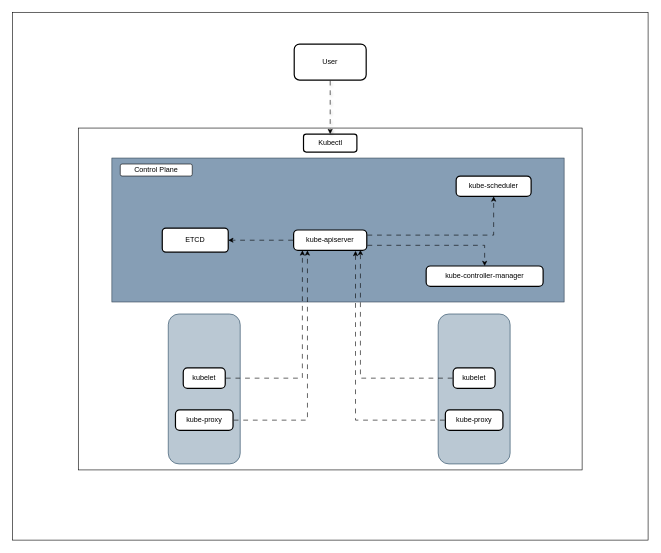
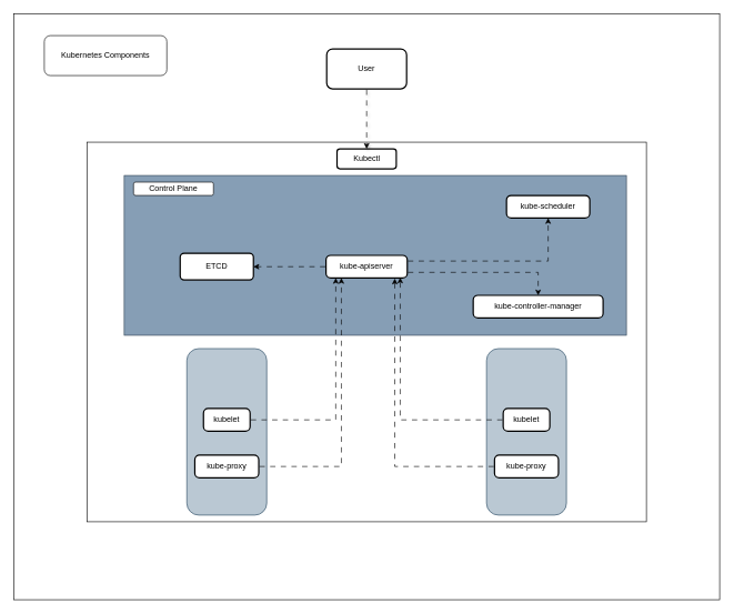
  <mxCell id="0" />
  <mxCell id="1" parent="0" />
  <mxCell id="2" value="" style="rounded=0;whiteSpace=wrap;html=1;" vertex="1" parent="1"><mxGeometry x="20" y="20" width="1060" height="880" as="geometry" /></mxCell>
  <mxCell id="3" value="" style="rounded=0;whiteSpace=wrap;html=1;" vertex="1" parent="1"><mxGeometry x="130" y="213" width="840" height="570" as="geometry" /></mxCell>
  <mxCell id="4" value="" style="rounded=0;whiteSpace=wrap;html=1;align=left;fillColor=#869EB5;fontColor=#ffffff;strokeColor=#314354;" vertex="1" parent="1"><mxGeometry x="186" y="263" width="754" height="240" as="geometry" /></mxCell>
  <mxCell id="5" style="edgeStyle=orthogonalEdgeStyle;rounded=0;orthogonalLoop=1;jettySize=auto;html=1;exitX=0;exitY=0.5;exitDx=0;exitDy=0;flowAnimation=1;" edge="1" parent="1" source="8" target="11"><mxGeometry relative="1" as="geometry" /></mxCell>
  <mxCell id="6" style="edgeStyle=orthogonalEdgeStyle;rounded=0;orthogonalLoop=1;jettySize=auto;html=1;entryX=0.5;entryY=0;entryDx=0;entryDy=0;exitX=1;exitY=0.75;exitDx=0;exitDy=0;flowAnimation=1;" edge="1" parent="1" source="8" target="10"><mxGeometry relative="1" as="geometry"><mxPoint x="620" y="383" as="sourcePoint" /></mxGeometry></mxCell>
  <mxCell id="7" style="edgeStyle=orthogonalEdgeStyle;rounded=0;orthogonalLoop=1;jettySize=auto;html=1;exitX=1;exitY=0.25;exitDx=0;exitDy=0;entryX=0.5;entryY=1;entryDx=0;entryDy=0;flowAnimation=1;" edge="1" parent="1" source="8" target="9"><mxGeometry relative="1" as="geometry" /></mxCell>
  <mxCell id="8" value="kube-apiserver" style="rounded=1;absoluteArcSize=1;arcSize=14;whiteSpace=wrap;strokeWidth=2;" parent="1" vertex="1"><mxGeometry x="489" y="383" width="122" height="34" as="geometry" /></mxCell>
  <mxCell id="9" value="kube-scheduler" style="rounded=1;absoluteArcSize=1;arcSize=14;whiteSpace=wrap;strokeWidth=2;" parent="1" vertex="1"><mxGeometry x="760" y="293" width="125" height="34" as="geometry" /></mxCell>
  <mxCell id="10" value="kube-controller-manager" style="rounded=1;absoluteArcSize=1;arcSize=14;whiteSpace=wrap;strokeWidth=2;" parent="1" vertex="1"><mxGeometry x="710" y="443" width="195" height="34" as="geometry" /></mxCell>
  <mxCell id="11" value="ETCD" style="rounded=1;whiteSpace=wrap;html=1;glass=0;strokeWidth=2;" vertex="1" parent="1"><mxGeometry x="270" y="380" width="110" height="40" as="geometry" /></mxCell>
  <mxCell id="12" value="Kubectl" style="rounded=1;whiteSpace=wrap;html=1;strokeWidth=2;" vertex="1" parent="1"><mxGeometry x="505.5" y="223" width="89" height="30" as="geometry" /></mxCell>
  <mxCell id="13" value="Control Plane" style="rounded=1;whiteSpace=wrap;html=1;" vertex="1" parent="1"><mxGeometry x="200" y="273" width="120" height="20" as="geometry" /></mxCell>
  <mxCell id="14" value="" style="rounded=1;whiteSpace=wrap;html=1;fillColor=#bac8d3;strokeColor=#23445d;" vertex="1" parent="1"><mxGeometry x="280" y="523" width="120" height="250" as="geometry" /></mxCell>
  <mxCell id="15" value="kubelet" style="rounded=1;absoluteArcSize=1;arcSize=14;whiteSpace=wrap;strokeWidth=2;" parent="1" vertex="1"><mxGeometry x="305" y="613" width="70" height="34" as="geometry" /></mxCell>
  <mxCell id="16" value="kube-proxy" style="rounded=1;absoluteArcSize=1;arcSize=14;whiteSpace=wrap;strokeWidth=2;" parent="1" vertex="1"><mxGeometry x="292" y="683" width="96" height="34" as="geometry" /></mxCell>
  <mxCell id="17" value="" style="rounded=1;whiteSpace=wrap;html=1;fillColor=#bac8d3;strokeColor=#23445d;" vertex="1" parent="1"><mxGeometry x="730" y="523" width="120" height="250" as="geometry" /></mxCell>
  <mxCell id="18" value="kubelet" style="rounded=1;absoluteArcSize=1;arcSize=14;whiteSpace=wrap;strokeWidth=2;" vertex="1" parent="1"><mxGeometry x="755" y="613" width="70" height="34" as="geometry" /></mxCell>
  <mxCell id="19" value="kube-proxy" style="rounded=1;absoluteArcSize=1;arcSize=14;whiteSpace=wrap;strokeWidth=2;" vertex="1" parent="1"><mxGeometry x="742" y="683" width="96" height="34" as="geometry" /></mxCell>
  <mxCell id="20" style="edgeStyle=orthogonalEdgeStyle;rounded=0;orthogonalLoop=1;jettySize=auto;html=1;exitX=1;exitY=0.5;exitDx=0;exitDy=0;entryX=0.12;entryY=1;entryDx=0;entryDy=0;entryPerimeter=0;flowAnimation=1;" edge="1" parent="1" source="15" target="8"><mxGeometry relative="1" as="geometry" /></mxCell>
  <mxCell id="21" style="edgeStyle=orthogonalEdgeStyle;rounded=0;orthogonalLoop=1;jettySize=auto;html=1;exitX=1;exitY=0.5;exitDx=0;exitDy=0;entryX=0.189;entryY=1;entryDx=0;entryDy=0;entryPerimeter=0;flowAnimation=1;" edge="1" parent="1" source="16" target="8"><mxGeometry relative="1" as="geometry" /></mxCell>
  <mxCell id="22" style="edgeStyle=orthogonalEdgeStyle;rounded=0;orthogonalLoop=1;jettySize=auto;html=1;exitX=0;exitY=0.5;exitDx=0;exitDy=0;entryX=0.913;entryY=0.979;entryDx=0;entryDy=0;entryPerimeter=0;flowAnimation=1;" edge="1" parent="1" source="18" target="8"><mxGeometry relative="1" as="geometry"><mxPoint x="600" y="453" as="targetPoint" /></mxGeometry></mxCell>
  <mxCell id="23" style="rounded=0;orthogonalLoop=1;jettySize=auto;html=1;exitX=0;exitY=0.5;exitDx=0;exitDy=0;entryX=0.846;entryY=1.024;entryDx=0;entryDy=0;entryPerimeter=0;flowAnimation=1;elbow=vertical;edgeStyle=orthogonalEdgeStyle;strokeColor=default;" edge="1" parent="1" source="19" target="8"><mxGeometry relative="1" as="geometry" /></mxCell>
  <mxCell id="24" style="edgeStyle=orthogonalEdgeStyle;rounded=0;orthogonalLoop=1;jettySize=auto;html=1;exitX=0.5;exitY=1;exitDx=0;exitDy=0;entryX=0.5;entryY=0;entryDx=0;entryDy=0;noJump=0;enumerate=0;backgroundOutline=0;flowAnimation=1;shadow=1;" edge="1" parent="1" source="25" target="12"><mxGeometry relative="1" as="geometry" /></mxCell>
  <mxCell id="25" value="User" style="rounded=1;whiteSpace=wrap;html=1;strokeWidth=2;" vertex="1" parent="1"><mxGeometry x="490" y="73" width="120" height="60" as="geometry" /></mxCell>
+ <mxCell id="26" value="Kubernetes Components" style="rounded=1;whiteSpace=wrap;html=1;fillColor=none;" vertex="1" parent="1"><mxGeometry x="66" y="53" width="184" height="60" as="geometry" /></mxCell>
